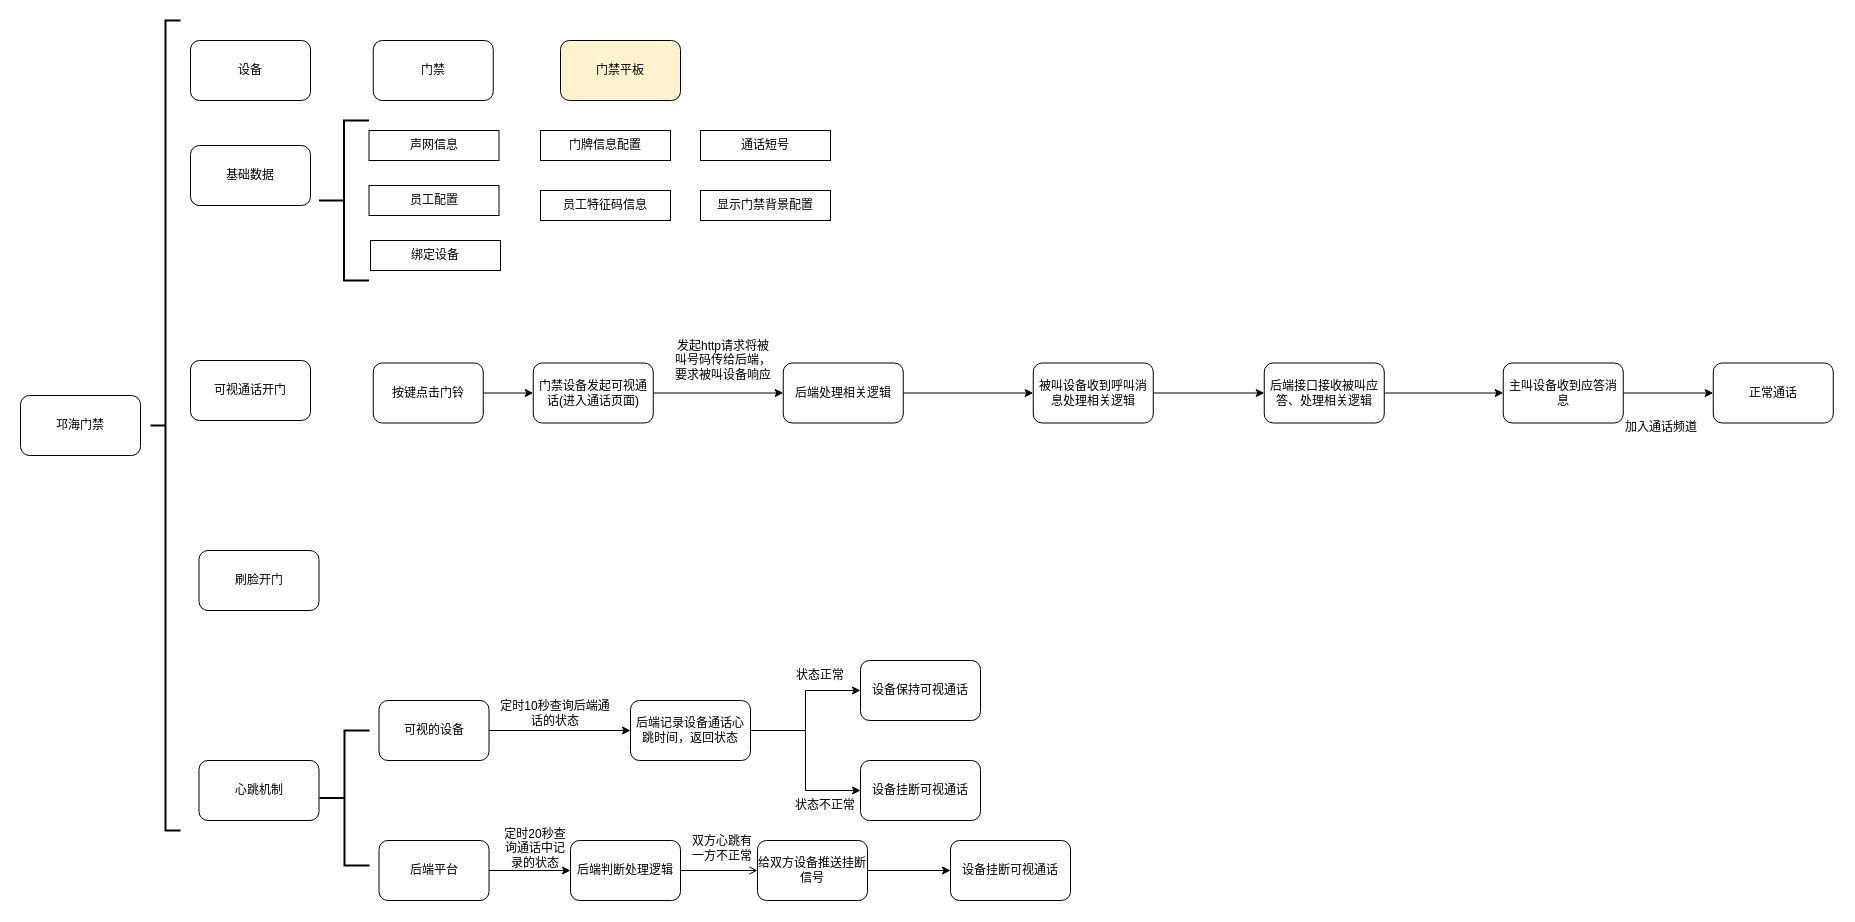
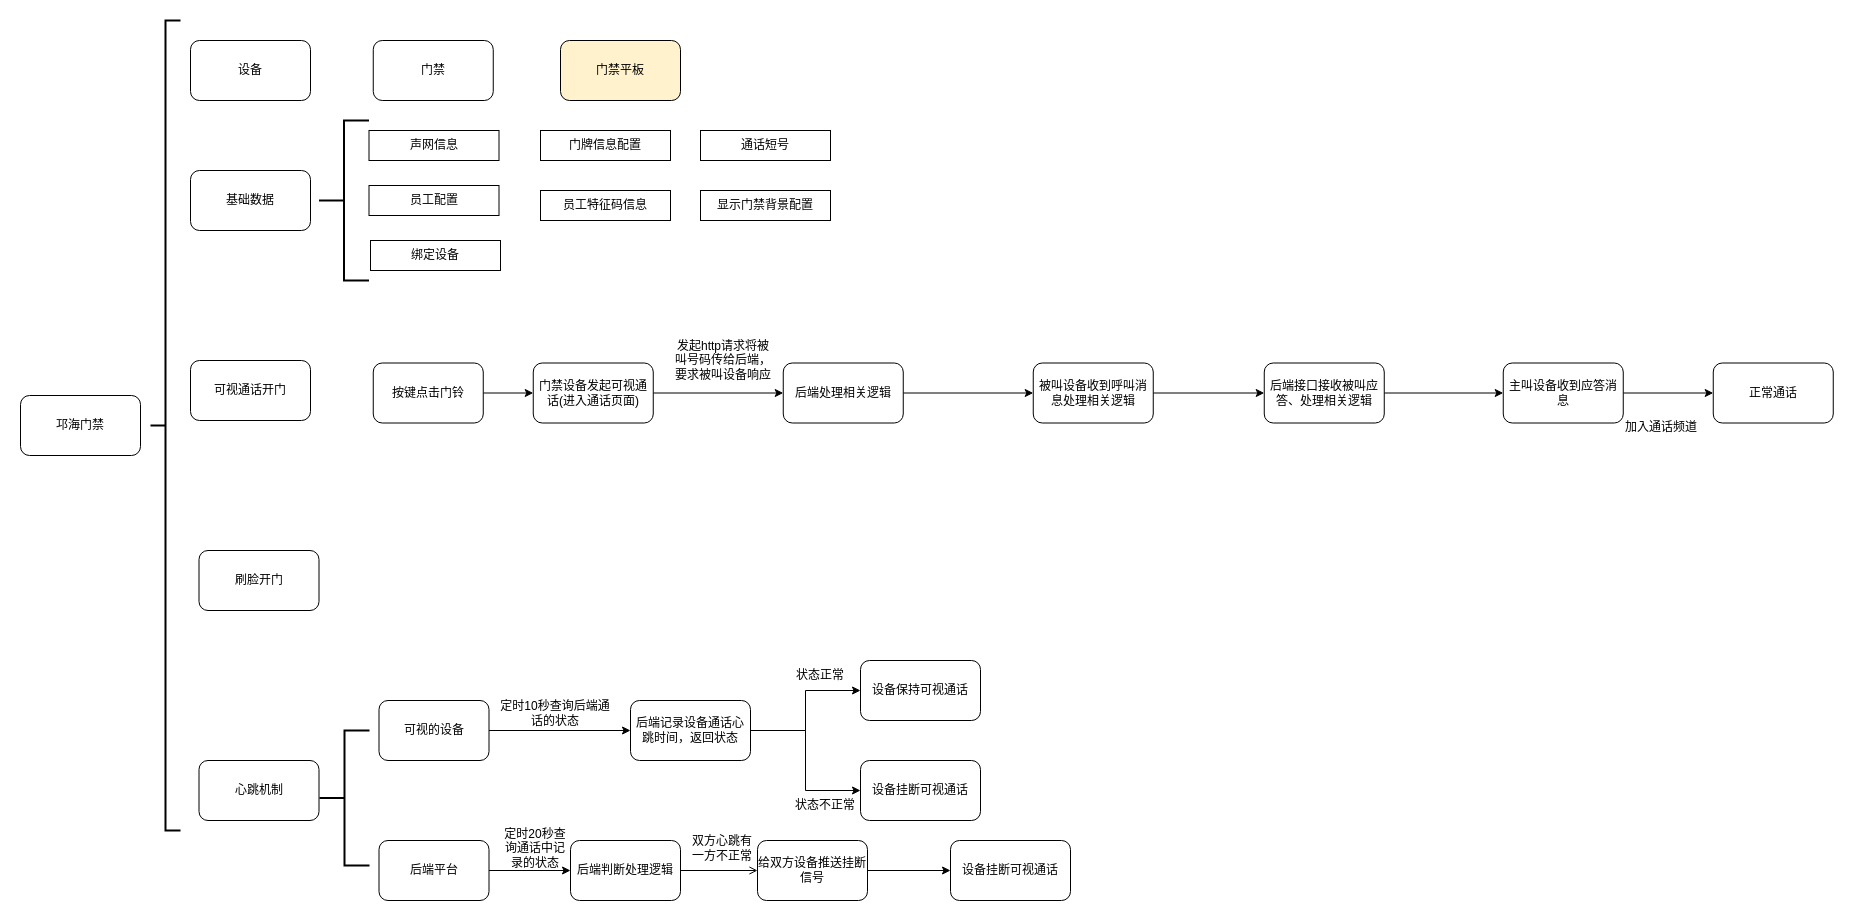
  <mxCell id="0" />
  <mxCell id="1" parent="0" />
  <mxCell id="2" value="邛海门禁" style="rounded=1;whiteSpace=wrap;html=1;" parent="1" vertex="1"><mxGeometry x="20" y="395" width="120" height="60" as="geometry" /></mxCell>
  <mxCell id="3" value="" style="strokeWidth=2;html=1;shape=mxgraph.flowchart.annotation_2;align=left;labelPosition=right;pointerEvents=1;" parent="1" vertex="1"><mxGeometry x="150" y="20" width="30" height="810" as="geometry" /></mxCell>
- <mxCell id="4" value="基础数据" style="rounded=1;whiteSpace=wrap;html=1;" parent="1" vertex="1"><mxGeometry x="190" y="145" width="120" height="60" as="geometry" /></mxCell>
+ <mxCell id="4" value="基础数据" style="rounded=1;whiteSpace=wrap;html=1;" parent="1" vertex="1"><mxGeometry x="190" y="170" width="120" height="60" as="geometry" /></mxCell>
  <mxCell id="5" value="" style="strokeWidth=2;html=1;shape=mxgraph.flowchart.annotation_2;align=left;labelPosition=right;pointerEvents=1;points=[[0,0.5,0,0,0],[0.5,0,0,0,0],[0.5,1,0,0,0],[1,0,0,0,0],[1,0.5,0,0,0],[1,1,0,0,0]];" parent="1" vertex="1"><mxGeometry x="318.5" y="120" width="50" height="160" as="geometry" /></mxCell>
  <mxCell id="6" value="声网信息" style="rounded=0;whiteSpace=wrap;html=1;" parent="1" vertex="1"><mxGeometry x="368.5" y="130" width="130" height="30" as="geometry" /></mxCell>
  <mxCell id="7" value="门牌信息配置" style="rounded=0;whiteSpace=wrap;html=1;" parent="1" vertex="1"><mxGeometry x="540" y="130" width="130" height="30" as="geometry" /></mxCell>
  <mxCell id="8" value="员工配置" style="rounded=0;whiteSpace=wrap;html=1;" parent="1" vertex="1"><mxGeometry x="368.5" y="185" width="130" height="30" as="geometry" /></mxCell>
  <mxCell id="9" value="员工特征码信息" style="rounded=0;whiteSpace=wrap;html=1;" parent="1" vertex="1"><mxGeometry x="540" y="190" width="130" height="30" as="geometry" /></mxCell>
  <mxCell id="10" value="显示门禁背景配置" style="rounded=0;whiteSpace=wrap;html=1;" parent="1" vertex="1"><mxGeometry x="700" y="190" width="130" height="30" as="geometry" /></mxCell>
  <mxCell id="11" value="绑定设备" style="rounded=0;whiteSpace=wrap;html=1;" parent="1" vertex="1"><mxGeometry x="370" y="240" width="130" height="30" as="geometry" /></mxCell>
  <mxCell id="12" value="可视通话开门" style="rounded=1;whiteSpace=wrap;html=1;" parent="1" vertex="1"><mxGeometry x="190" y="360" width="120" height="60" as="geometry" /></mxCell>
  <mxCell id="13" value="刷脸开门" style="rounded=1;whiteSpace=wrap;html=1;" parent="1" vertex="1"><mxGeometry x="198.5" y="550" width="120" height="60" as="geometry" /></mxCell>
  <mxCell id="14" value="心跳机制" style="rounded=1;whiteSpace=wrap;html=1;" parent="1" vertex="1"><mxGeometry x="198.5" y="760" width="120" height="60" as="geometry" /></mxCell>
  <mxCell id="15" value="" style="strokeWidth=2;html=1;shape=mxgraph.flowchart.annotation_2;align=left;labelPosition=right;pointerEvents=1;points=[[0,0.5,0,0,0],[0.5,0,0,0,0],[0.5,1,0,0,0],[1,0,0,0,0],[1,0.5,0,0,0],[1,1,0,0,0]];" parent="1" vertex="1"><mxGeometry x="319" y="730" width="50" height="135" as="geometry" /></mxCell>
  <mxCell id="16" style="edgeStyle=orthogonalEdgeStyle;rounded=0;orthogonalLoop=1;jettySize=auto;html=1;exitX=1;exitY=0.5;exitDx=0;exitDy=0;entryX=0;entryY=0.5;entryDx=0;entryDy=0;" parent="1" source="17" target="22" edge="1"><mxGeometry relative="1" as="geometry" /></mxCell>
  <mxCell id="17" value="可视的设备" style="rounded=1;whiteSpace=wrap;html=1;" parent="1" vertex="1"><mxGeometry x="378.5" y="700" width="110" height="60" as="geometry" /></mxCell>
  <mxCell id="18" style="edgeStyle=orthogonalEdgeStyle;rounded=0;orthogonalLoop=1;jettySize=auto;html=1;exitX=1;exitY=0.5;exitDx=0;exitDy=0;entryX=0;entryY=0.5;entryDx=0;entryDy=0;" parent="1" source="19" target="29" edge="1"><mxGeometry relative="1" as="geometry" /></mxCell>
  <mxCell id="19" value="后端平台" style="rounded=1;whiteSpace=wrap;html=1;" parent="1" vertex="1"><mxGeometry x="378.5" y="840" width="110" height="60" as="geometry" /></mxCell>
  <mxCell id="20" style="edgeStyle=orthogonalEdgeStyle;rounded=0;orthogonalLoop=1;jettySize=auto;html=1;exitX=1;exitY=0.5;exitDx=0;exitDy=0;entryX=0;entryY=0.5;entryDx=0;entryDy=0;" parent="1" source="22" target="24" edge="1"><mxGeometry relative="1" as="geometry" /></mxCell>
  <mxCell id="21" style="edgeStyle=orthogonalEdgeStyle;rounded=0;orthogonalLoop=1;jettySize=auto;html=1;exitX=1;exitY=0.5;exitDx=0;exitDy=0;entryX=0;entryY=0.5;entryDx=0;entryDy=0;" parent="1" source="22" target="26" edge="1"><mxGeometry relative="1" as="geometry" /></mxCell>
  <mxCell id="22" value="后端记录设备通话心跳时间，返回状态" style="rounded=1;whiteSpace=wrap;html=1;" parent="1" vertex="1"><mxGeometry x="630" y="700" width="120" height="60" as="geometry" /></mxCell>
  <mxCell id="23" value="定时10秒查询后端通话的状态" style="text;html=1;strokeColor=none;fillColor=none;align=center;verticalAlign=middle;whiteSpace=wrap;rounded=0;" parent="1" vertex="1"><mxGeometry x="498.5" y="685" width="111.5" height="55" as="geometry" /></mxCell>
  <mxCell id="24" value="设备保持可视通话" style="rounded=1;whiteSpace=wrap;html=1;" parent="1" vertex="1"><mxGeometry x="860" y="660" width="120" height="60" as="geometry" /></mxCell>
  <mxCell id="25" value="状态正常" style="text;html=1;strokeColor=none;fillColor=none;align=center;verticalAlign=middle;whiteSpace=wrap;rounded=0;" parent="1" vertex="1"><mxGeometry x="790" y="660" width="60" height="30" as="geometry" /></mxCell>
  <mxCell id="26" value="设备挂断可视通话" style="rounded=1;whiteSpace=wrap;html=1;" parent="1" vertex="1"><mxGeometry x="860" y="760" width="120" height="60" as="geometry" /></mxCell>
  <mxCell id="27" value="状态不正常" style="text;html=1;strokeColor=none;fillColor=none;align=center;verticalAlign=middle;whiteSpace=wrap;rounded=0;" parent="1" vertex="1"><mxGeometry x="790" y="790" width="70" height="30" as="geometry" /></mxCell>
  <mxCell id="28" style="edgeStyle=orthogonalEdgeStyle;rounded=0;orthogonalLoop=1;jettySize=auto;html=1;exitX=1;exitY=0.5;exitDx=0;exitDy=0;endArrow=open;" parent="1" source="29" target="32" edge="1"><mxGeometry relative="1" as="geometry" /></mxCell>
  <mxCell id="29" value="后端判断处理逻辑" style="rounded=1;whiteSpace=wrap;html=1;" parent="1" vertex="1"><mxGeometry x="570" y="840" width="110" height="60" as="geometry" /></mxCell>
  <mxCell id="30" value="定时20秒查询通话中记录的状态" style="text;html=1;strokeColor=none;fillColor=none;align=center;verticalAlign=middle;whiteSpace=wrap;rounded=0;" parent="1" vertex="1"><mxGeometry x="498.5" y="820" width="71.5" height="55" as="geometry" /></mxCell>
  <mxCell id="31" style="edgeStyle=orthogonalEdgeStyle;rounded=0;orthogonalLoop=1;jettySize=auto;html=1;exitX=1;exitY=0.5;exitDx=0;exitDy=0;entryX=0;entryY=0.5;entryDx=0;entryDy=0;" parent="1" source="32" target="33" edge="1"><mxGeometry relative="1" as="geometry" /></mxCell>
  <mxCell id="32" value="给双方设备推送挂断信号" style="rounded=1;whiteSpace=wrap;html=1;" parent="1" vertex="1"><mxGeometry x="757" y="840" width="110" height="60" as="geometry" /></mxCell>
  <mxCell id="33" value="设备挂断可视通话" style="rounded=1;whiteSpace=wrap;html=1;" parent="1" vertex="1"><mxGeometry x="950" y="840" width="120" height="60" as="geometry" /></mxCell>
  <mxCell id="34" value="双方心跳有一方不正常" style="text;html=1;strokeColor=none;fillColor=none;align=center;verticalAlign=middle;whiteSpace=wrap;rounded=0;" parent="1" vertex="1"><mxGeometry x="686" y="820" width="71.5" height="55" as="geometry" /></mxCell>
  <mxCell id="35" value="设备" style="rounded=1;whiteSpace=wrap;html=1;" parent="1" vertex="1"><mxGeometry x="190" y="40" width="120" height="60" as="geometry" /></mxCell>
  <mxCell id="36" value="门禁" style="rounded=1;whiteSpace=wrap;html=1;" parent="1" vertex="1"><mxGeometry x="372.75" y="40" width="120" height="60" as="geometry" /></mxCell>
  <mxCell id="37" value="门禁平板" style="rounded=1;whiteSpace=wrap;html=1;fillColor=#fff2cc;" parent="1" vertex="1"><mxGeometry x="560" y="40" width="120" height="60" as="geometry" /></mxCell>
  <mxCell id="38" value="通话短号" style="rounded=0;whiteSpace=wrap;html=1;" parent="1" vertex="1"><mxGeometry x="700" y="130" width="130" height="30" as="geometry" /></mxCell>
  <mxCell id="39" style="edgeStyle=orthogonalEdgeStyle;rounded=0;orthogonalLoop=1;jettySize=auto;html=1;exitX=1;exitY=0.5;exitDx=0;exitDy=0;entryX=0;entryY=0.5;entryDx=0;entryDy=0;" parent="1" source="40" target="42" edge="1"><mxGeometry relative="1" as="geometry" /></mxCell>
  <mxCell id="40" value="按键点击门铃" style="rounded=1;whiteSpace=wrap;html=1;" parent="1" vertex="1"><mxGeometry x="372.75" y="362.5" width="110" height="60" as="geometry" /></mxCell>
  <mxCell id="41" style="edgeStyle=orthogonalEdgeStyle;rounded=0;orthogonalLoop=1;jettySize=auto;html=1;exitX=1;exitY=0.5;exitDx=0;exitDy=0;entryX=0;entryY=0.5;entryDx=0;entryDy=0;" parent="1" source="42" target="44" edge="1"><mxGeometry relative="1" as="geometry" /></mxCell>
  <mxCell id="42" value="门禁设备发起可视通话(进入通话页面)" style="rounded=1;whiteSpace=wrap;html=1;" parent="1" vertex="1"><mxGeometry x="532.75" y="362.5" width="120" height="60" as="geometry" /></mxCell>
  <mxCell id="43" style="edgeStyle=orthogonalEdgeStyle;rounded=0;orthogonalLoop=1;jettySize=auto;html=1;exitX=1;exitY=0.5;exitDx=0;exitDy=0;" parent="1" source="44" target="46" edge="1"><mxGeometry relative="1" as="geometry" /></mxCell>
  <mxCell id="44" value="后端处理相关逻辑" style="rounded=1;whiteSpace=wrap;html=1;" parent="1" vertex="1"><mxGeometry x="782.75" y="362.5" width="120" height="60" as="geometry" /></mxCell>
  <mxCell id="45" style="edgeStyle=orthogonalEdgeStyle;rounded=0;orthogonalLoop=1;jettySize=auto;html=1;exitX=1;exitY=0.5;exitDx=0;exitDy=0;entryX=0;entryY=0.5;entryDx=0;entryDy=0;" parent="1" source="46" target="48" edge="1"><mxGeometry relative="1" as="geometry" /></mxCell>
  <mxCell id="46" value="被叫设备收到呼叫消息处理相关逻辑" style="rounded=1;whiteSpace=wrap;html=1;" parent="1" vertex="1"><mxGeometry x="1032.75" y="362.5" width="120" height="60" as="geometry" /></mxCell>
  <mxCell id="47" style="edgeStyle=orthogonalEdgeStyle;rounded=0;orthogonalLoop=1;jettySize=auto;html=1;exitX=1;exitY=0.5;exitDx=0;exitDy=0;entryX=0;entryY=0.5;entryDx=0;entryDy=0;" parent="1" source="48" target="50" edge="1"><mxGeometry relative="1" as="geometry" /></mxCell>
  <mxCell id="48" value="后端接口接收被叫应答、处理相关逻辑" style="rounded=1;whiteSpace=wrap;html=1;" parent="1" vertex="1"><mxGeometry x="1263.75" y="362.5" width="120" height="60" as="geometry" /></mxCell>
  <mxCell id="49" style="edgeStyle=orthogonalEdgeStyle;rounded=0;orthogonalLoop=1;jettySize=auto;html=1;exitX=1;exitY=0.5;exitDx=0;exitDy=0;entryX=0;entryY=0.5;entryDx=0;entryDy=0;" parent="1" source="50" target="52" edge="1"><mxGeometry relative="1" as="geometry" /></mxCell>
  <mxCell id="50" value="主叫设备收到应答消息" style="rounded=1;whiteSpace=wrap;html=1;" parent="1" vertex="1"><mxGeometry x="1502.75" y="362.5" width="120" height="60" as="geometry" /></mxCell>
  <mxCell id="51" value="发起http请求将被叫号码传给后端，要求被叫设备响应" style="text;html=1;strokeColor=none;fillColor=none;align=center;verticalAlign=middle;whiteSpace=wrap;rounded=0;" parent="1" vertex="1"><mxGeometry x="672.75" y="332.5" width="100" height="55" as="geometry" /></mxCell>
  <mxCell id="52" value="正常通话" style="rounded=1;whiteSpace=wrap;html=1;" parent="1" vertex="1"><mxGeometry x="1712.75" y="362.5" width="120" height="60" as="geometry" /></mxCell>
  <mxCell id="53" value="加入通话频道" style="text;whiteSpace=wrap;" parent="1" vertex="1"><mxGeometry x="1622.75" y="412.5" width="100" height="30" as="geometry" /></mxCell>
